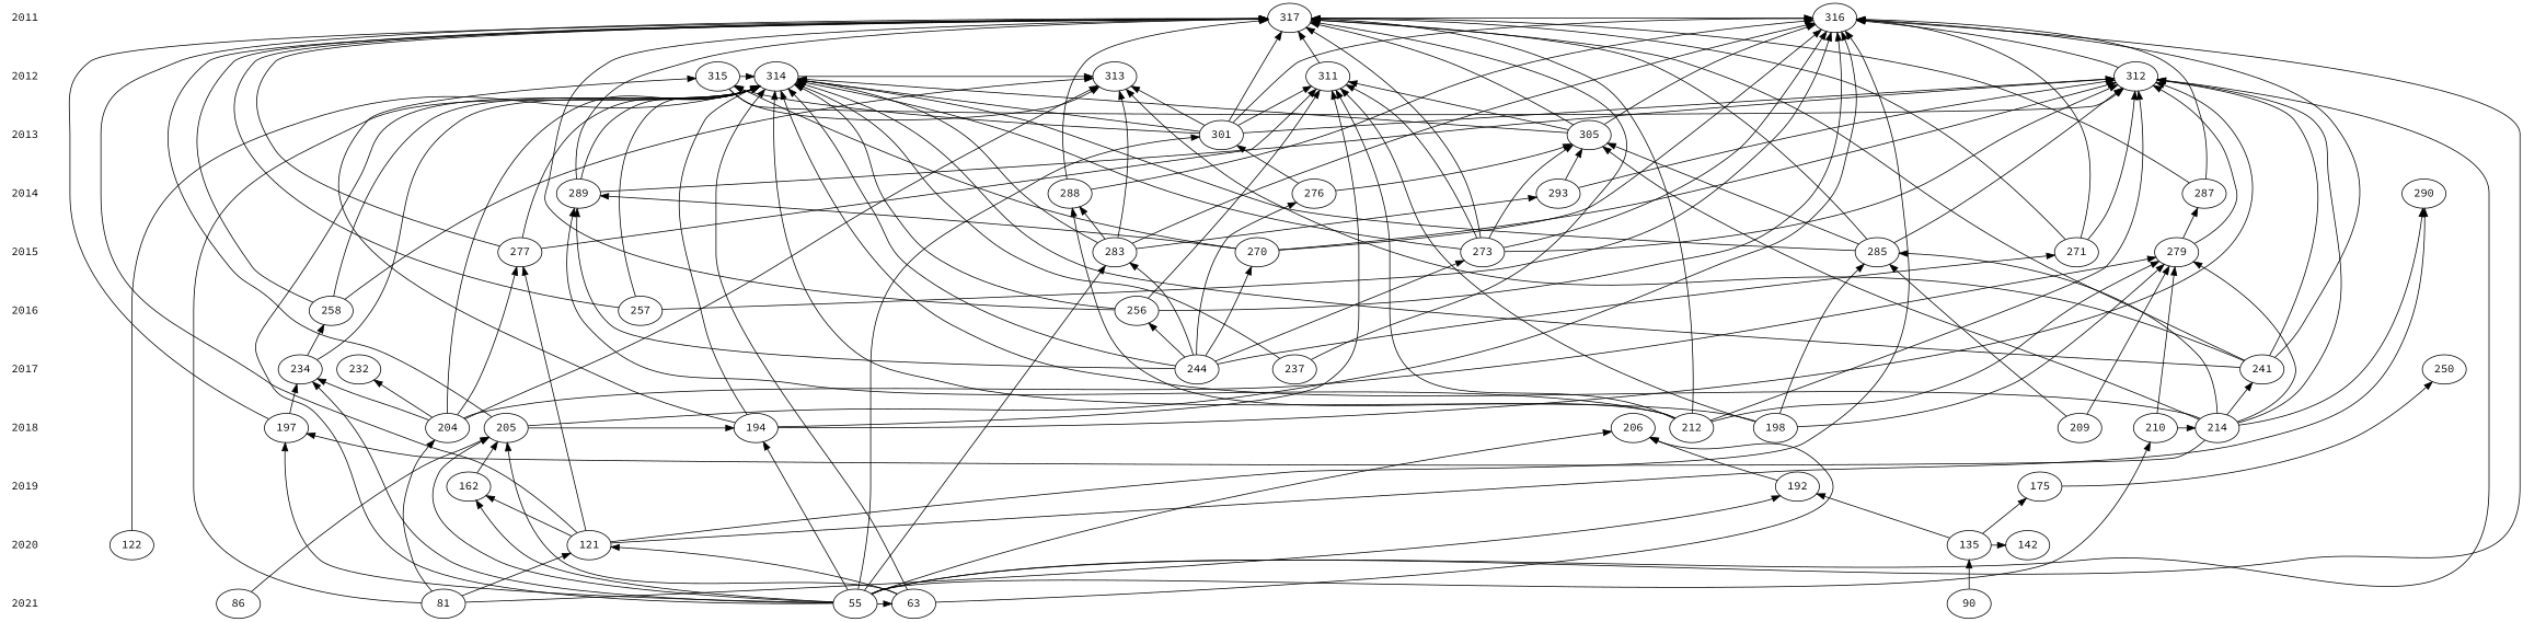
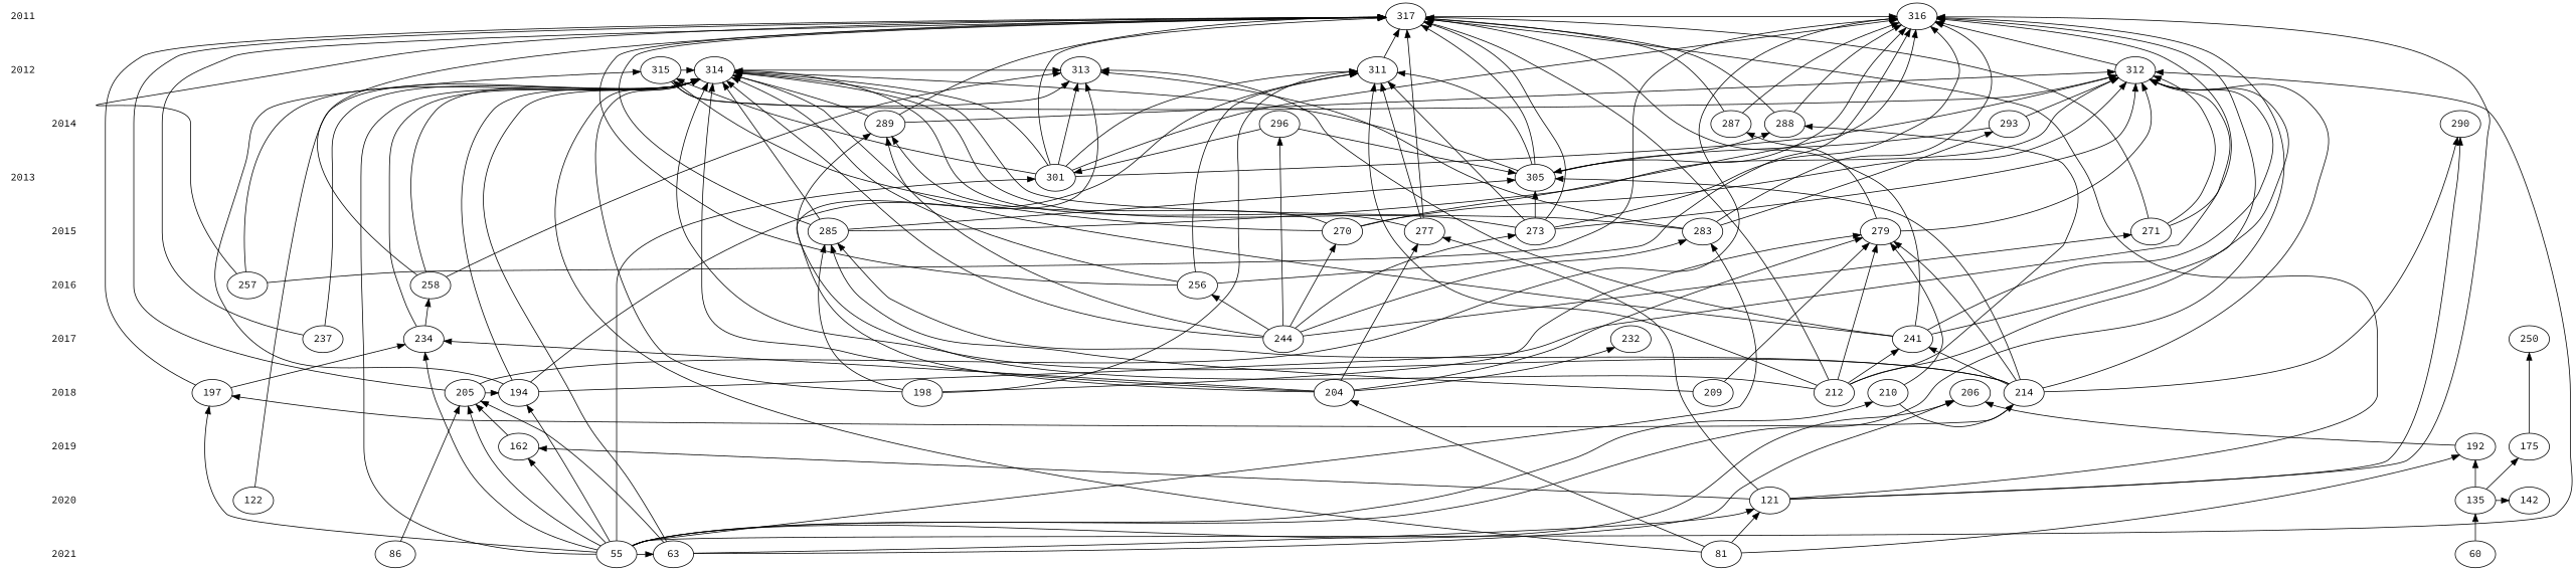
  digraph {
    fontname="Source Code Pro"
    rankdir=BT
    node [fontname="Source Code Pro"]
    edge [fontname="Source Code Pro"]
    2011 [shape=plaintext]
    316
    317
    2012 [shape=plaintext]
    311
    312
    313
    314
    315
    2013 [shape=plaintext]
    301
    305
    2014 [shape=plaintext]
    287
    288
    289
    290
    293
-   296 [label=276]
+   296
    2015 [shape=plaintext]
    270
    271
    273
    277
    279
    283
    285
    2016 [shape=plaintext]
    256
    257
    258
    2017 [shape=plaintext]
    232
    234
    237
    241
    244
    250
    2018 [shape=plaintext]
    194
    197
    198
    204
    205
    206
    209
    210
    212
    214
    2019 [shape=plaintext]
    162
    175
    192
    2020 [shape=plaintext]
    121
    122
    135
    142
    2021 [shape=plaintext]
    55
-   60 [label=90]
+   60
    63
    81
    86
    subgraph sub_1 {
      rank=same
      2011
      316
      317
    }
    subgraph sub_2 {
      rank=same
      2012
      311
      312
      313
      314
      315
    }
    subgraph sub_3 {
      rank=same
      2013
      301
      305
    }
    subgraph sub_4 {
      rank=same
      2014
      287
      288
      289
      290
      293
      296
    }
    subgraph sub_5 {
      rank=same
      2015
      270
      271
      273
      277
      279
      283
      285
    }
    subgraph sub_6 {
      rank=same
      2016
      256
      257
      258
    }
    subgraph sub_7 {
      rank=same
      2017
      232
      234
      237
      241
      244
      250
    }
    subgraph sub_8 {
      rank=same
      2018
      194
      197
      198
      204
      205
      206
      209
      210
      212
      214
    }
    subgraph sub_9 {
      rank=same
      2019
      162
      175
      192
    }
    subgraph sub_10 {
      rank=same
      2020
      121
      122
      135
      142
    }
    subgraph sub_11 {
      rank=same
      2021
      55
      60
      63
      81
      86
    }
    317 -> 316
    2012 -> 2011 [style=invis]
    311 -> 317
    312 -> 316
    314 -> 313
    315 -> 312
    315 -> 313
    315 -> 314
    2013 -> 2012 [style=invis]
    301 -> 316
    301 -> 317
    301 -> 311
    301 -> 312
    301 -> 313
    301 -> 314
    301 -> 315
    305 -> 316
    305 -> 317
    305 -> 311
    305 -> 314
    2014 -> 2013 [style=invis]
    287 -> 316
    287 -> 317
    288 -> 316
    288 -> 317
    289 -> 317
    289 -> 312
    289 -> 314
    293 -> 312
    293 -> 305
    296 -> 301
    296 -> 305
    2015 -> 2014 [style=invis]
    270 -> 316
    270 -> 312
    270 -> 315
    270 -> 289
    271 -> 316
    271 -> 317
    271 -> 312
    273 -> 316
    273 -> 317
    273 -> 311
    273 -> 312
    273 -> 314
    273 -> 305
    277 -> 317
    277 -> 311
    277 -> 314
    279 -> 312
    279 -> 287
    283 -> 316
    283 -> 313
    283 -> 314
-   283 -> 288
+   305 -> 288
    283 -> 293
    285 -> 317
    285 -> 312
    285 -> 314
    285 -> 305
    2016 -> 2015 [style=invis]
    256 -> 316
    256 -> 317
    256 -> 311
    256 -> 314
    257 -> 316
    257 -> 317
    257 -> 314
    258 -> 317
    258 -> 313
    258 -> 314
    2017 -> 2016 [style=invis]
    234 -> 314
    234 -> 258
    237 -> 317
    237 -> 314
    241 -> 316
    241 -> 317
    241 -> 312
    241 -> 313
    241 -> 314
    244 -> 314
    244 -> 289
    244 -> 296
    244 -> 270
    244 -> 271
    244 -> 273
    244 -> 283
    244 -> 256
    2018 -> 2017 [style=invis]
    194 -> 311
    194 -> 312
    194 -> 314
    194 -> 315
    197 -> 317
    197 -> 234
    198 -> 311
    198 -> 314
    198 -> 279
    198 -> 285
    204 -> 313
    204 -> 314
    204 -> 277
    204 -> 279
    204 -> 232
    204 -> 234
    205 -> 316
    205 -> 317
    205 -> 194
    209 -> 279
    209 -> 285
    210 -> 279
    210 -> 214
    212 -> 317
    212 -> 311
    212 -> 312
    212 -> 288
    212 -> 289
    212 -> 279
+   212 -> 241
    214 -> 312
    214 -> 314
    214 -> 305
    214 -> 290
    214 -> 279
    214 -> 285
    214 -> 241
    214 -> 197
    2019 -> 2018 [style=invis]
    162 -> 205
    175 -> 250
    192 -> 206
    2020 -> 2019 [style=invis]
    121 -> 316
    121 -> 317
    121 -> 290
    121 -> 277
    121 -> 162
    122 -> 314
    135 -> 175
    135 -> 192
    135 -> 142
    2021 -> 2020 [style=invis]
    55 -> 316
    55 -> 312
    55 -> 314
    55 -> 301
    55 -> 283
    55 -> 234
    55 -> 194
    55 -> 197
    55 -> 205
    55 -> 206
    55 -> 210
    55 -> 162
    55 -> 63
    60 -> 135
    63 -> 314
    63 -> 205
    63 -> 206
    63 -> 121
    81 -> 314
    81 -> 204
    81 -> 192
    81 -> 121
    86 -> 205
  }
